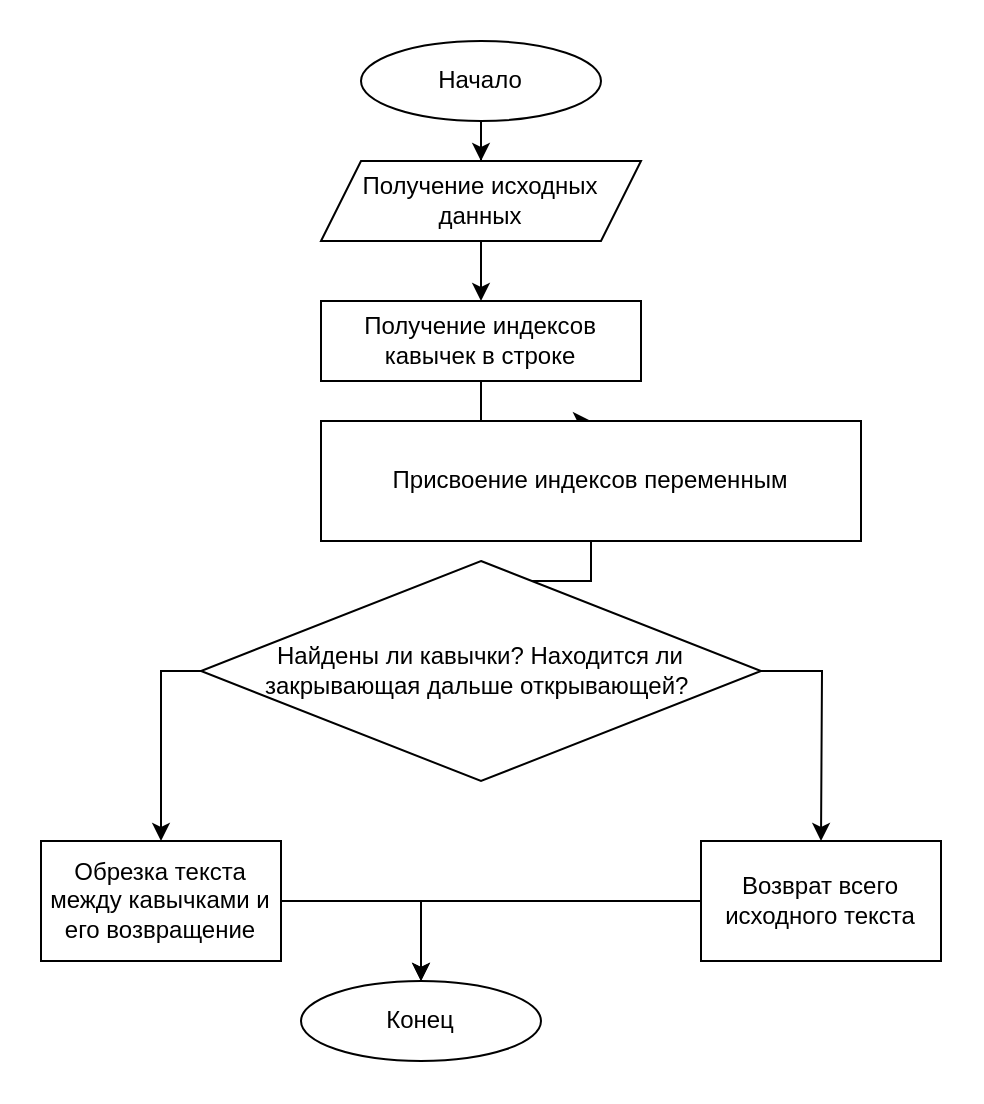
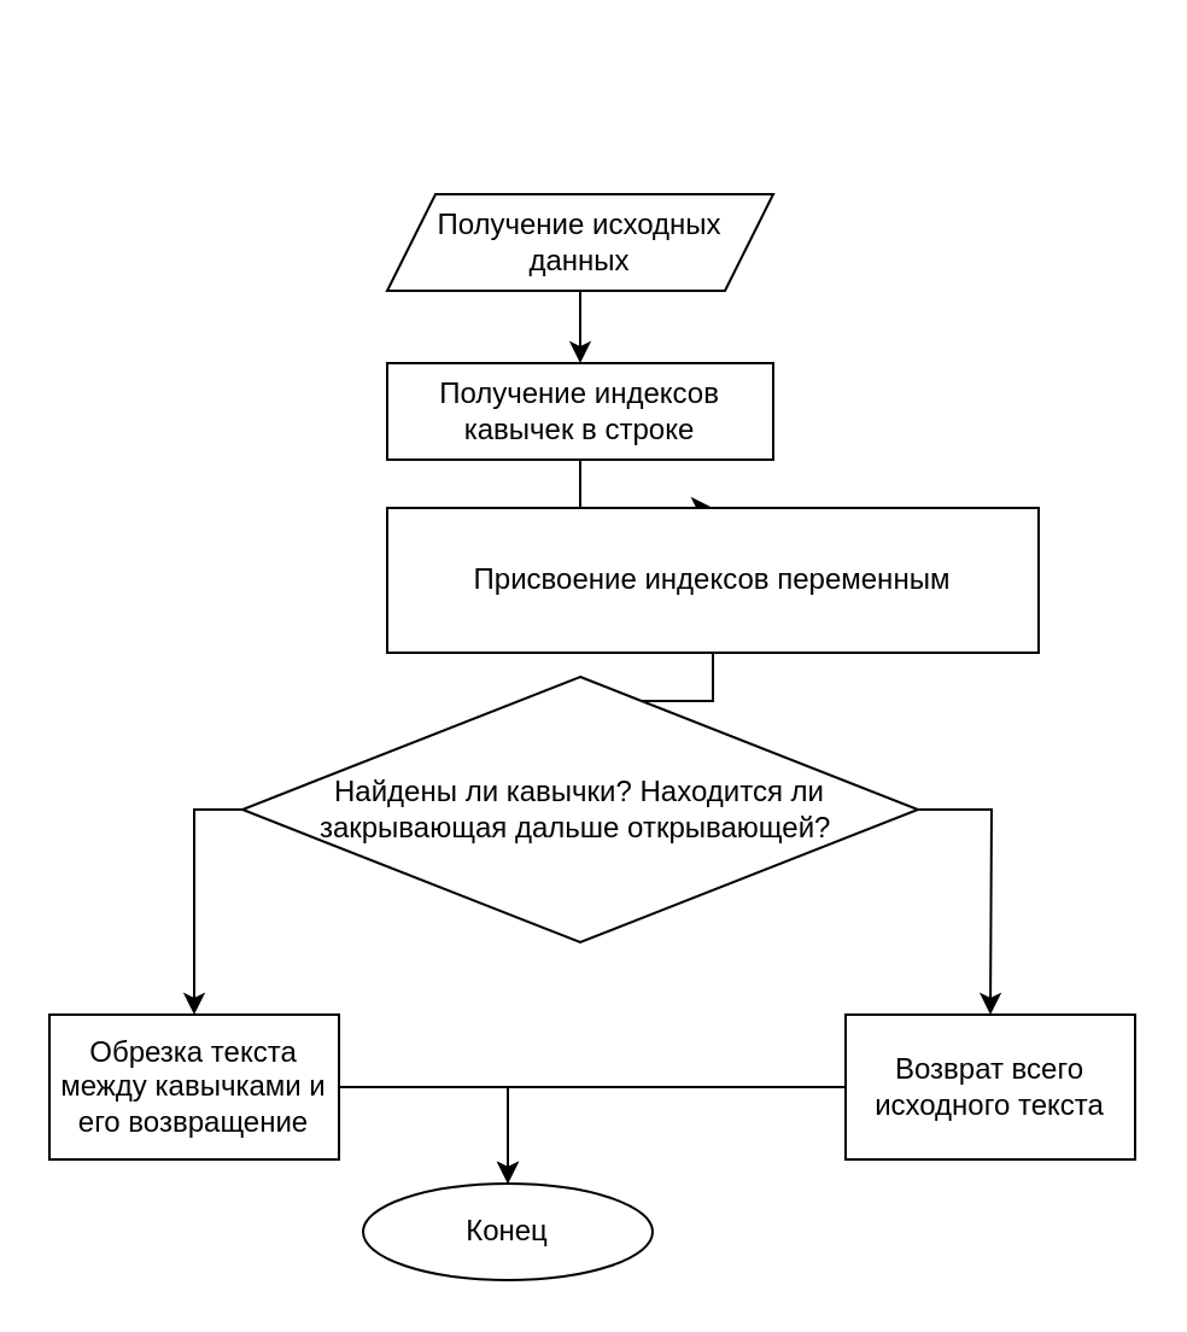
  <mxCell id="0" />
  <mxCell id="1" parent="0" />
- <mxCell id="2" style="edgeStyle=orthogonalEdgeStyle;rounded=0;orthogonalLoop=1;jettySize=auto;html=1;entryX=0.5;entryY=0;entryDx=0;entryDy=0;" edge="1" parent="1" source="3" target="5"><mxGeometry relative="1" as="geometry" /></mxCell>
- <mxCell id="3" value="Начало" style="ellipse;whiteSpace=wrap;html=1;" vertex="1" parent="1"><mxGeometry x="180" y="20" width="120" height="40" as="geometry" /></mxCell>
  <mxCell id="4" style="edgeStyle=orthogonalEdgeStyle;rounded=0;orthogonalLoop=1;jettySize=auto;html=1;entryX=0.5;entryY=0;entryDx=0;entryDy=0;" edge="1" parent="1" source="5" target="7"><mxGeometry relative="1" as="geometry" /></mxCell>
  <mxCell id="5" value="Получение исходных данных" style="shape=parallelogram;perimeter=parallelogramPerimeter;whiteSpace=wrap;html=1;fixedSize=1;size=20.0;" vertex="1" parent="1"><mxGeometry x="160" y="80" width="160" height="40" as="geometry" /></mxCell>
  <mxCell id="6" style="edgeStyle=orthogonalEdgeStyle;rounded=0;orthogonalLoop=1;jettySize=auto;html=1;entryX=0.5;entryY=0;entryDx=0;entryDy=0;" edge="1" parent="1" source="7" target="9"><mxGeometry relative="1" as="geometry" /></mxCell>
  <mxCell id="7" value="Получение индексов кавычек в строке" style="shape=parallelogram;perimeter=parallelogramPerimeter;whiteSpace=wrap;html=1;fixedSize=1;size=-10.0;" vertex="1" parent="1"><mxGeometry x="160" y="150" width="160" height="40" as="geometry" /></mxCell>
  <mxCell id="8" value="" style="edgeStyle=orthogonalEdgeStyle;rounded=0;orthogonalLoop=1;jettySize=auto;html=1;" edge="1" parent="1" source="9" target="12"><mxGeometry relative="1" as="geometry" /></mxCell>
  <mxCell id="9" value="Присвоение индексов переменным" style="shape=parallelogram;perimeter=parallelogramPerimeter;whiteSpace=wrap;html=1;fixedSize=1;size=-30.0;" vertex="1" parent="1"><mxGeometry x="160" y="210" width="270" height="60" as="geometry" /></mxCell>
  <mxCell id="10" style="edgeStyle=orthogonalEdgeStyle;rounded=0;orthogonalLoop=1;jettySize=auto;html=1;exitX=0;exitY=0.5;exitDx=0;exitDy=0;entryX=0.5;entryY=0;entryDx=0;entryDy=0;" edge="1" parent="1" source="12" target="14"><mxGeometry relative="1" as="geometry" /></mxCell>
  <mxCell id="11" style="edgeStyle=orthogonalEdgeStyle;rounded=0;orthogonalLoop=1;jettySize=auto;html=1;" edge="1" parent="1" source="12"><mxGeometry relative="1" as="geometry"><mxPoint x="410" y="420" as="targetPoint" /></mxGeometry></mxCell>
  <mxCell id="12" value="Найдены ли кавычки? Находится ли закрывающая дальше открывающей?&amp;nbsp;" style="rhombus;whiteSpace=wrap;html=1;" vertex="1" parent="1"><mxGeometry x="100" y="280" width="280" height="110" as="geometry" /></mxCell>
  <mxCell id="13" style="edgeStyle=orthogonalEdgeStyle;rounded=0;orthogonalLoop=1;jettySize=auto;html=1;entryX=0.5;entryY=0;entryDx=0;entryDy=0;" edge="1" parent="1" source="14" target="17"><mxGeometry relative="1" as="geometry" /></mxCell>
  <mxCell id="14" value="Обрезка текста между кавычками и его возвращение" style="rounded=0;whiteSpace=wrap;html=1;" vertex="1" parent="1"><mxGeometry x="20" y="420" width="120" height="60" as="geometry" /></mxCell>
  <mxCell id="15" style="edgeStyle=orthogonalEdgeStyle;rounded=0;orthogonalLoop=1;jettySize=auto;html=1;entryX=0.5;entryY=0;entryDx=0;entryDy=0;" edge="1" parent="1" source="16" target="17"><mxGeometry relative="1" as="geometry" /></mxCell>
  <mxCell id="16" value="Возврат всего исходного текста" style="rounded=0;whiteSpace=wrap;html=1;" vertex="1" parent="1"><mxGeometry x="350" y="420" width="120" height="60" as="geometry" /></mxCell>
  <mxCell id="17" value="Конец" style="ellipse;whiteSpace=wrap;html=1;" vertex="1" parent="1"><mxGeometry x="150" y="490" width="120" height="40" as="geometry" /></mxCell>
